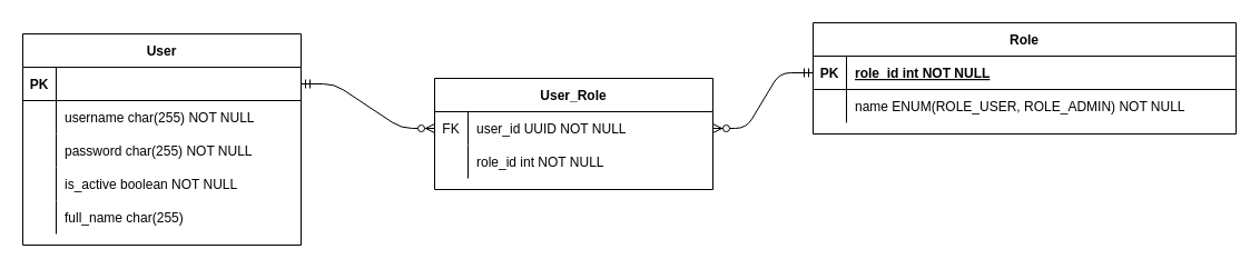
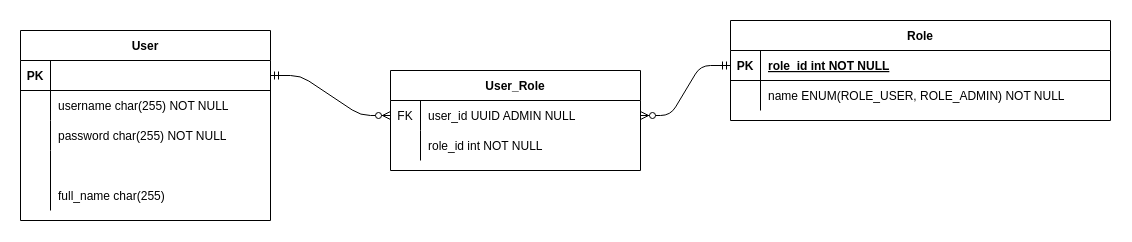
  <mxCell id="0" />
  <mxCell id="1" parent="0" />
  <mxCell id="2" value="Role" style="shape=table;startSize=30;container=1;collapsible=1;childLayout=tableLayout;fixedRows=1;rowLines=0;fontStyle=1;align=center;resizeLast=1;" parent="1" vertex="1"><mxGeometry x="730" y="20" width="380" height="100" as="geometry" /></mxCell>
  <mxCell id="3" value="" style="shape=partialRectangle;collapsible=0;dropTarget=0;pointerEvents=0;fillColor=none;points=[[0,0.5],[1,0.5]];portConstraint=eastwest;top=0;left=0;right=0;bottom=1;" parent="2" vertex="1"><mxGeometry y="30" width="380" height="30" as="geometry" /></mxCell>
  <mxCell id="4" value="PK" style="shape=partialRectangle;overflow=hidden;connectable=0;fillColor=none;top=0;left=0;bottom=0;right=0;fontStyle=1;" parent="3" vertex="1"><mxGeometry width="30" height="30" as="geometry" /></mxCell>
  <mxCell id="5" value="role_id int NOT NULL " style="shape=partialRectangle;overflow=hidden;connectable=0;fillColor=none;top=0;left=0;bottom=0;right=0;align=left;spacingLeft=6;fontStyle=5;" parent="3" vertex="1"><mxGeometry x="30" width="350" height="30" as="geometry" /></mxCell>
  <mxCell id="6" value="" style="shape=partialRectangle;collapsible=0;dropTarget=0;pointerEvents=0;fillColor=none;points=[[0,0.5],[1,0.5]];portConstraint=eastwest;top=0;left=0;right=0;bottom=0;" parent="2" vertex="1"><mxGeometry y="60" width="380" height="30" as="geometry" /></mxCell>
  <mxCell id="7" value="" style="shape=partialRectangle;overflow=hidden;connectable=0;fillColor=none;top=0;left=0;bottom=0;right=0;" parent="6" vertex="1"><mxGeometry width="30" height="30" as="geometry" /></mxCell>
  <mxCell id="8" value="name ENUM(ROLE_USER, ROLE_ADMIN) NOT NULL" style="shape=partialRectangle;overflow=hidden;connectable=0;fillColor=none;top=0;left=0;bottom=0;right=0;align=left;spacingLeft=6;" parent="6" vertex="1"><mxGeometry x="30" width="350" height="30" as="geometry" /></mxCell>
  <mxCell id="9" value="User" style="shape=table;startSize=30;container=1;collapsible=1;childLayout=tableLayout;fixedRows=1;rowLines=0;fontStyle=1;align=center;resizeLast=1;" parent="1" vertex="1"><mxGeometry x="20" y="30" width="250" height="190" as="geometry" /></mxCell>
  <mxCell id="10" value="" style="shape=partialRectangle;collapsible=0;dropTarget=0;pointerEvents=0;fillColor=none;points=[[0,0.5],[1,0.5]];portConstraint=eastwest;top=0;left=0;right=0;bottom=1;" parent="9" vertex="1"><mxGeometry y="30" width="250" height="30" as="geometry" /></mxCell>
  <mxCell id="11" value="PK" style="shape=partialRectangle;overflow=hidden;connectable=0;fillColor=none;top=0;left=0;bottom=0;right=0;fontStyle=1;" parent="10" vertex="1"><mxGeometry width="30" height="30" as="geometry" /></mxCell>
  <mxCell id="12" value="" style="shape=partialRectangle;collapsible=0;dropTarget=0;pointerEvents=0;fillColor=none;points=[[0,0.5],[1,0.5]];portConstraint=eastwest;top=0;left=0;right=0;bottom=0;" parent="9" vertex="1"><mxGeometry y="60" width="250" height="30" as="geometry" /></mxCell>
  <mxCell id="13" value="" style="shape=partialRectangle;overflow=hidden;connectable=0;fillColor=none;top=0;left=0;bottom=0;right=0;" parent="12" vertex="1"><mxGeometry width="30" height="30" as="geometry" /></mxCell>
  <mxCell id="14" value="username char(255) NOT NULL" style="shape=partialRectangle;overflow=hidden;connectable=0;fillColor=none;top=0;left=0;bottom=0;right=0;align=left;spacingLeft=6;" parent="12" vertex="1"><mxGeometry x="30" width="220" height="30" as="geometry" /></mxCell>
  <mxCell id="15" value="" style="shape=partialRectangle;collapsible=0;dropTarget=0;pointerEvents=0;fillColor=none;points=[[0,0.5],[1,0.5]];portConstraint=eastwest;top=0;left=0;right=0;bottom=0;" parent="9" vertex="1"><mxGeometry y="90" width="250" height="30" as="geometry" /></mxCell>
  <mxCell id="16" value="" style="shape=partialRectangle;overflow=hidden;connectable=0;fillColor=none;top=0;left=0;bottom=0;right=0;" parent="15" vertex="1"><mxGeometry width="30" height="30" as="geometry" /></mxCell>
  <mxCell id="17" value="password char(255) NOT NULL" style="shape=partialRectangle;overflow=hidden;connectable=0;fillColor=none;top=0;left=0;bottom=0;right=0;align=left;spacingLeft=6;" parent="15" vertex="1"><mxGeometry x="30" width="220" height="30" as="geometry" /></mxCell>
  <mxCell id="18" value="" style="shape=partialRectangle;collapsible=0;dropTarget=0;pointerEvents=0;fillColor=none;points=[[0,0.5],[1,0.5]];portConstraint=eastwest;top=0;left=0;right=0;bottom=0;" parent="9" vertex="1"><mxGeometry y="120" width="250" height="30" as="geometry" /></mxCell>
  <mxCell id="19" value="" style="shape=partialRectangle;overflow=hidden;connectable=0;fillColor=none;top=0;left=0;bottom=0;right=0;" parent="18" vertex="1"><mxGeometry width="30" height="30" as="geometry" /></mxCell>
- <mxCell id="20" value="is_active boolean NOT NULL" style="shape=partialRectangle;overflow=hidden;connectable=0;fillColor=none;top=0;left=0;bottom=0;right=0;align=left;spacingLeft=6;" parent="18" vertex="1"><mxGeometry x="30" width="220" height="30" as="geometry" /></mxCell>
  <mxCell id="21" value="" style="shape=partialRectangle;collapsible=0;dropTarget=0;pointerEvents=0;fillColor=none;points=[[0,0.5],[1,0.5]];portConstraint=eastwest;top=0;left=0;right=0;bottom=0;" parent="9" vertex="1"><mxGeometry y="150" width="250" height="30" as="geometry" /></mxCell>
  <mxCell id="22" value="" style="shape=partialRectangle;overflow=hidden;connectable=0;fillColor=none;top=0;left=0;bottom=0;right=0;" parent="21" vertex="1"><mxGeometry width="30" height="30" as="geometry" /></mxCell>
  <mxCell id="23" value="full_name char(255)" style="shape=partialRectangle;overflow=hidden;connectable=0;fillColor=none;top=0;left=0;bottom=0;right=0;align=left;spacingLeft=6;" parent="21" vertex="1"><mxGeometry x="30" width="220" height="30" as="geometry" /></mxCell>
  <mxCell id="24" value="User_Role" style="shape=table;startSize=30;container=1;collapsible=1;childLayout=tableLayout;fixedRows=1;rowLines=0;fontStyle=1;align=center;resizeLast=1;" parent="1" vertex="1"><mxGeometry x="390" y="70" width="250" height="100" as="geometry" /></mxCell>
  <mxCell id="25" value="" style="shape=partialRectangle;collapsible=0;dropTarget=0;pointerEvents=0;fillColor=none;points=[[0,0.5],[1,0.5]];portConstraint=eastwest;top=0;left=0;right=0;bottom=0;" parent="24" vertex="1"><mxGeometry y="30" width="250" height="30" as="geometry" /></mxCell>
  <mxCell id="26" value="FK" style="shape=partialRectangle;overflow=hidden;connectable=0;fillColor=none;top=0;left=0;bottom=0;right=0;" parent="25" vertex="1"><mxGeometry width="30" height="30" as="geometry" /></mxCell>
- <mxCell id="27" value="user_id UUID NOT NULL" style="shape=partialRectangle;overflow=hidden;connectable=0;fillColor=none;top=0;left=0;bottom=0;right=0;align=left;spacingLeft=6;" parent="25" vertex="1"><mxGeometry x="30" width="220" height="30" as="geometry" /></mxCell>
+ <mxCell id="27" value="user_id UUID ADMIN NULL" style="shape=partialRectangle;overflow=hidden;connectable=0;fillColor=none;top=0;left=0;bottom=0;right=0;align=left;spacingLeft=6;" parent="25" vertex="1"><mxGeometry x="30" width="220" height="30" as="geometry" /></mxCell>
  <mxCell id="28" value="" style="shape=partialRectangle;collapsible=0;dropTarget=0;pointerEvents=0;fillColor=none;points=[[0,0.5],[1,0.5]];portConstraint=eastwest;top=0;left=0;right=0;bottom=0;" parent="24" vertex="1"><mxGeometry y="60" width="250" height="30" as="geometry" /></mxCell>
  <mxCell id="29" value="" style="shape=partialRectangle;overflow=hidden;connectable=0;fillColor=none;top=0;left=0;bottom=0;right=0;" parent="28" vertex="1"><mxGeometry width="30" height="30" as="geometry" /></mxCell>
  <mxCell id="30" value="role_id int NOT NULL" style="shape=partialRectangle;overflow=hidden;connectable=0;fillColor=none;top=0;left=0;bottom=0;right=0;align=left;spacingLeft=6;" parent="28" vertex="1"><mxGeometry x="30" width="220" height="30" as="geometry" /></mxCell>
  <mxCell id="31" value="" style="edgeStyle=entityRelationEdgeStyle;fontSize=12;html=1;endArrow=ERzeroToMany;startArrow=ERmandOne;exitX=1;exitY=0.5;exitDx=0;exitDy=0;entryX=0;entryY=0.5;entryDx=0;entryDy=0;" parent="1" source="10" target="25" edge="1"><mxGeometry width="100" height="100" relative="1" as="geometry"><mxPoint x="500" y="270" as="sourcePoint" /><mxPoint x="600" y="170" as="targetPoint" /></mxGeometry></mxCell>
  <mxCell id="32" value="" style="edgeStyle=entityRelationEdgeStyle;fontSize=12;html=1;endArrow=ERzeroToMany;startArrow=ERmandOne;exitX=0;exitY=0.5;exitDx=0;exitDy=0;entryX=1;entryY=0.5;entryDx=0;entryDy=0;" parent="1" source="3" target="25" edge="1"><mxGeometry width="100" height="100" relative="1" as="geometry"><mxPoint x="500" y="270" as="sourcePoint" /><mxPoint x="710" y="240" as="targetPoint" /></mxGeometry></mxCell>
